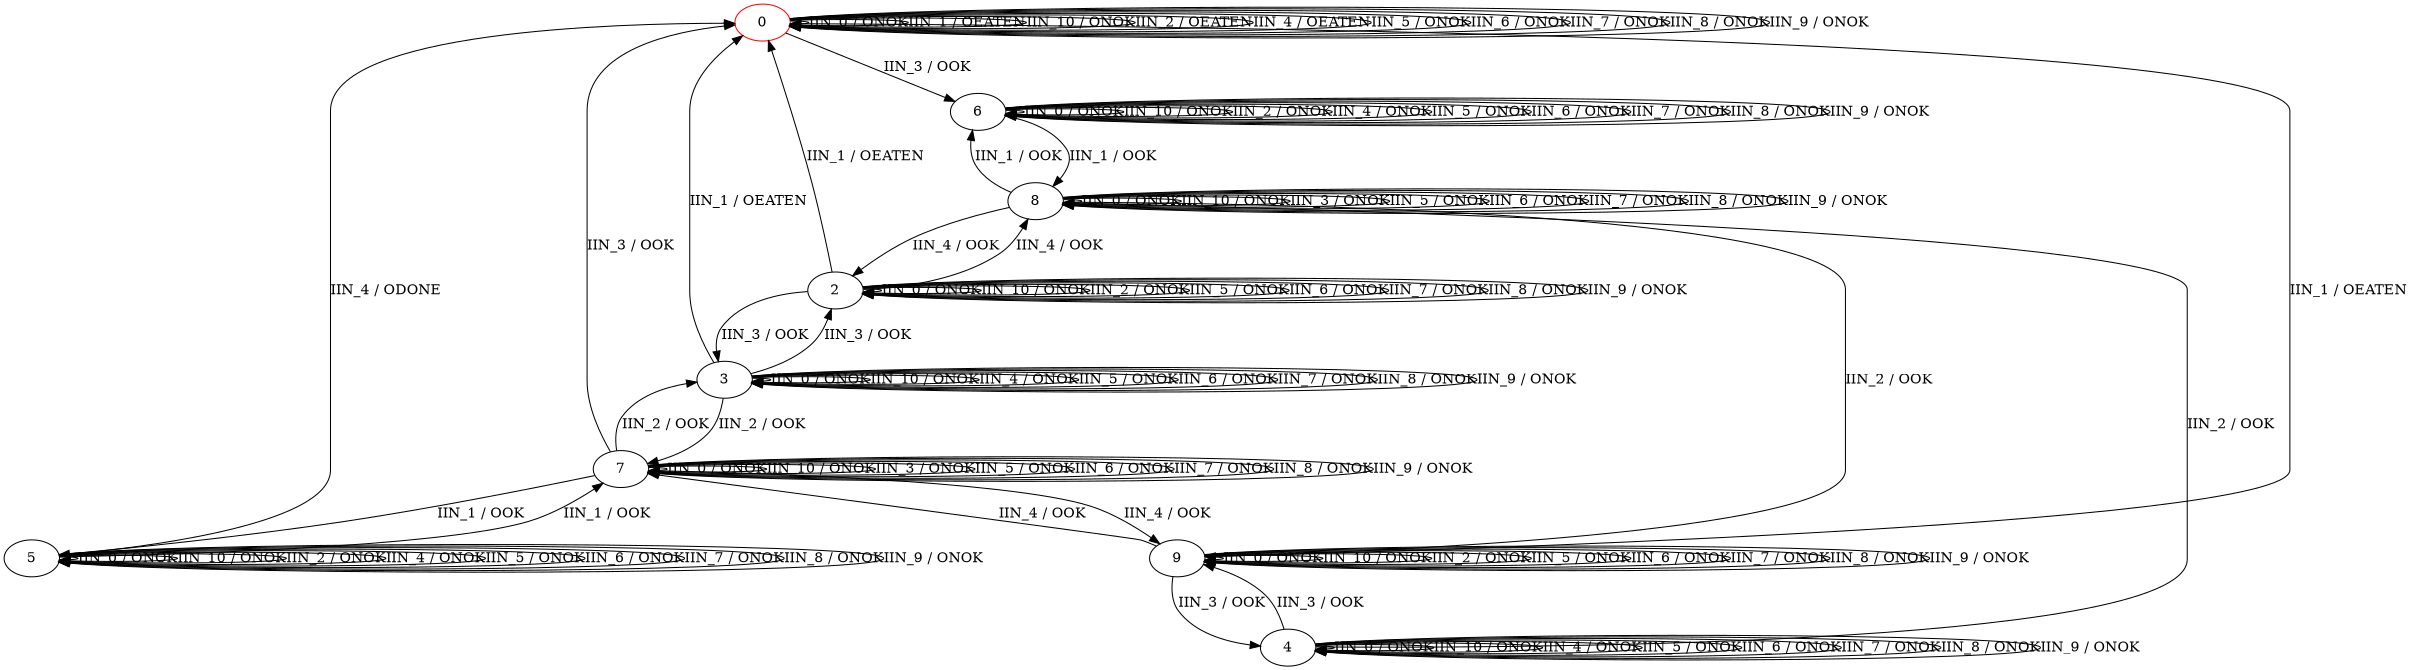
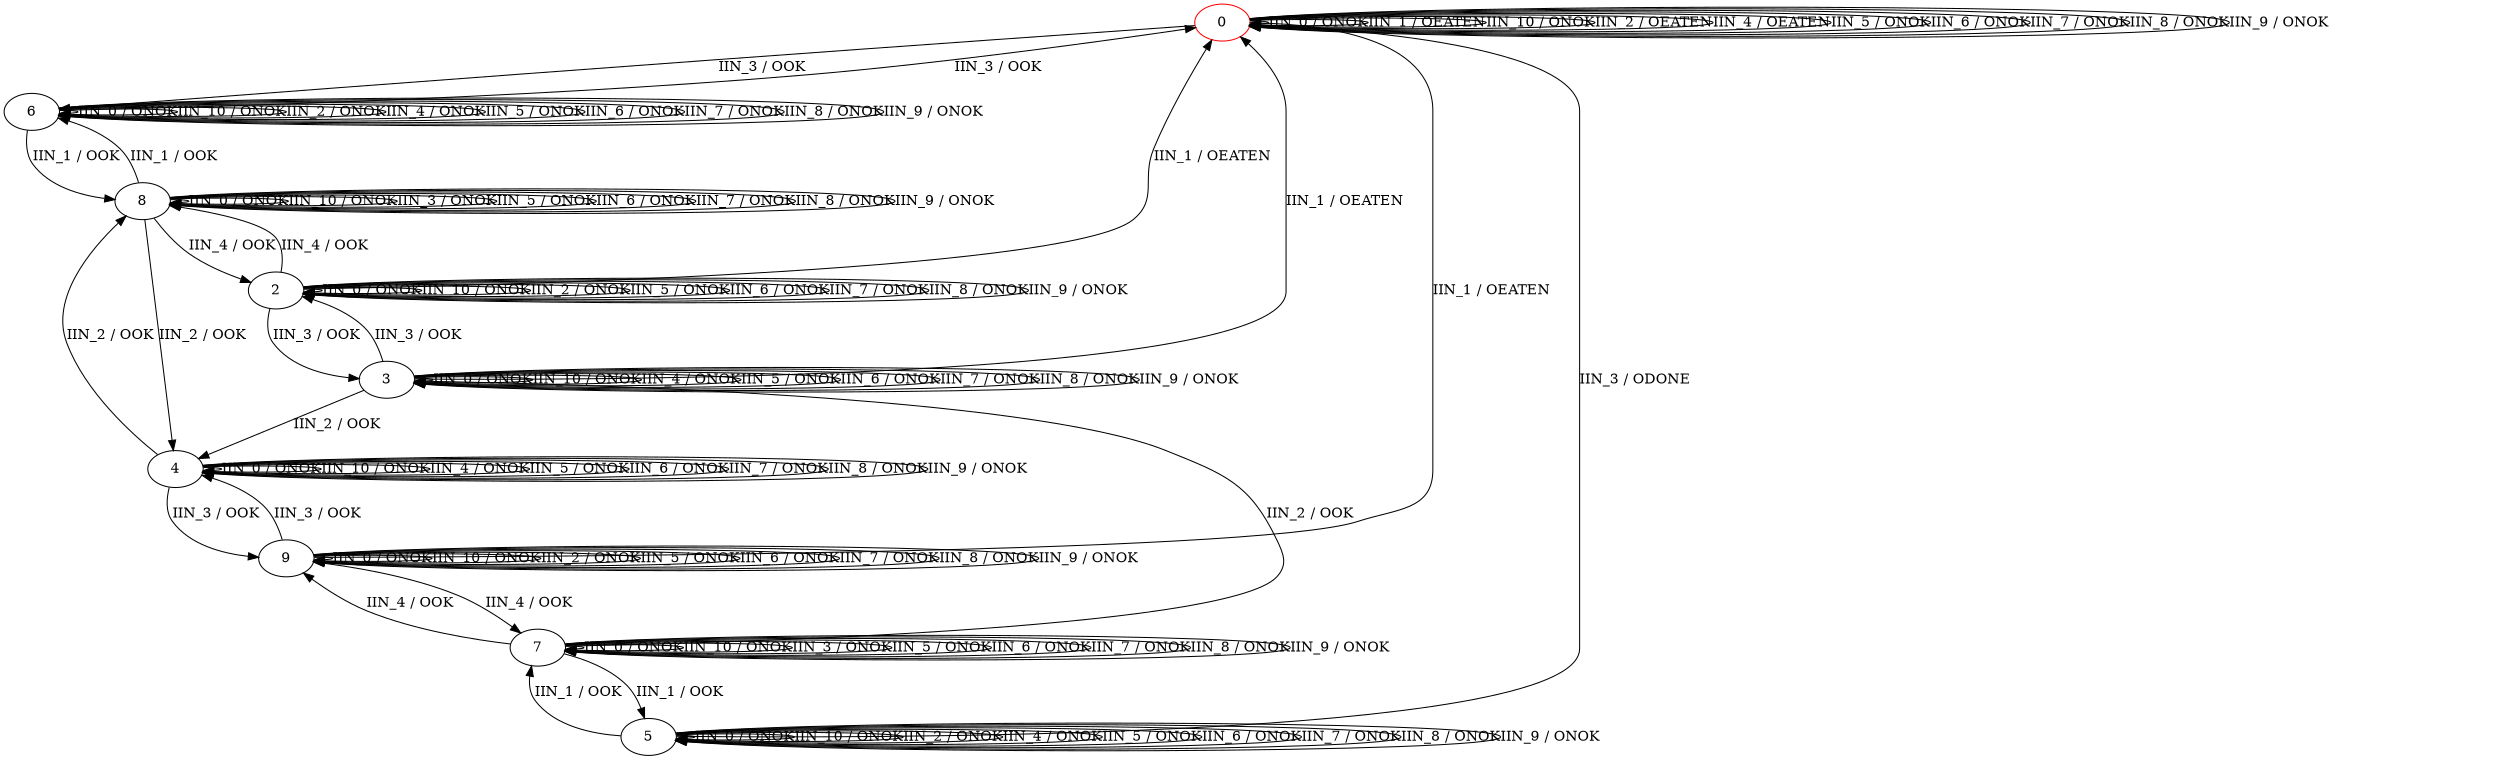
  digraph {
    0 [color=red]
    6
    8
    n4 [label=9]
    4
    7
    3
    5
    2
    0 -> 0 [label="IIN_0 / ONOK"]
    0 -> 0 [label="IIN_1 / OEATEN"]
    0 -> 0 [label="IIN_10 / ONOK"]
    0 -> 0 [label="IIN_2 / OEATEN"]
    0 -> 0 [label="IIN_4 / OEATEN"]
    0 -> 0 [label="IIN_5 / ONOK"]
    0 -> 0 [label="IIN_6 / ONOK"]
    0 -> 0 [label="IIN_7 / ONOK"]
    0 -> 0 [label="IIN_8 / ONOK"]
    0 -> 0 [label="IIN_9 / ONOK"]
    0 -> 6 [label="IIN_3 / OOK"]
-   7 -> 0 [label="IIN_3 / OOK"]
+   6 -> 0 [label="IIN_3 / OOK"]
    6 -> 6 [label="IIN_0 / ONOK"]
    6 -> 6 [label="IIN_10 / ONOK"]
    6 -> 6 [label="IIN_2 / ONOK"]
    6 -> 6 [label="IIN_4 / ONOK"]
    6 -> 6 [label="IIN_5 / ONOK"]
    6 -> 6 [label="IIN_6 / ONOK"]
    6 -> 6 [label="IIN_7 / ONOK"]
    6 -> 6 [label="IIN_8 / ONOK"]
    6 -> 6 [label="IIN_9 / ONOK"]
    6 -> 8 [label="IIN_1 / OOK"]
    8 -> 6 [label="IIN_1 / OOK"]
    8 -> 8 [label="IIN_0 / ONOK"]
    8 -> 8 [label="IIN_10 / ONOK"]
    8 -> 8 [label="IIN_3 / ONOK"]
    8 -> 8 [label="IIN_5 / ONOK"]
    8 -> 8 [label="IIN_6 / ONOK"]
    8 -> 8 [label="IIN_7 / ONOK"]
    8 -> 8 [label="IIN_8 / ONOK"]
    8 -> 8 [label="IIN_9 / ONOK"]
-   8 -> n4 [label="IIN_2 / OOK"]
+   8 -> 4 [label="IIN_2 / OOK"]
    8 -> 2 [label="IIN_4 / OOK"]
    n4 -> 0 [label="IIN_1 / OEATEN"]
    n4 -> n4 [label="IIN_0 / ONOK"]
    n4 -> n4 [label="IIN_10 / ONOK"]
    n4 -> n4 [label="IIN_2 / ONOK"]
    n4 -> n4 [label="IIN_5 / ONOK"]
    n4 -> n4 [label="IIN_6 / ONOK"]
    n4 -> n4 [label="IIN_7 / ONOK"]
    n4 -> n4 [label="IIN_8 / ONOK"]
    n4 -> n4 [label="IIN_9 / ONOK"]
    n4 -> 4 [label="IIN_3 / OOK"]
    n4 -> 7 [label="IIN_4 / OOK"]
    4 -> 8 [label="IIN_2 / OOK"]
    4 -> n4 [label="IIN_3 / OOK"]
    4 -> 4 [label="IIN_0 / ONOK"]
    4 -> 4 [label="IIN_10 / ONOK"]
    4 -> 4 [label="IIN_4 / ONOK"]
    4 -> 4 [label="IIN_5 / ONOK"]
    4 -> 4 [label="IIN_6 / ONOK"]
    4 -> 4 [label="IIN_7 / ONOK"]
    4 -> 4 [label="IIN_8 / ONOK"]
    4 -> 4 [label="IIN_9 / ONOK"]
    7 -> n4 [label="IIN_4 / OOK"]
    7 -> 7 [label="IIN_0 / ONOK"]
    7 -> 7 [label="IIN_10 / ONOK"]
    7 -> 7 [label="IIN_3 / ONOK"]
    7 -> 7 [label="IIN_5 / ONOK"]
    7 -> 7 [label="IIN_6 / ONOK"]
    7 -> 7 [label="IIN_7 / ONOK"]
    7 -> 7 [label="IIN_8 / ONOK"]
    7 -> 7 [label="IIN_9 / ONOK"]
    7 -> 3 [label="IIN_2 / OOK"]
    7 -> 5 [label="IIN_1 / OOK"]
    3 -> 0 [label="IIN_1 / OEATEN"]
-   3 -> 7 [label="IIN_2 / OOK"]
+   3 -> 4 [label="IIN_2 / OOK"]
    3 -> 3 [label="IIN_0 / ONOK"]
    3 -> 3 [label="IIN_10 / ONOK"]
    3 -> 3 [label="IIN_4 / ONOK"]
    3 -> 3 [label="IIN_5 / ONOK"]
    3 -> 3 [label="IIN_6 / ONOK"]
    3 -> 3 [label="IIN_7 / ONOK"]
    3 -> 3 [label="IIN_8 / ONOK"]
    3 -> 3 [label="IIN_9 / ONOK"]
    3 -> 2 [label="IIN_3 / OOK"]
-   5 -> 0 [label="IIN_4 / ODONE"]
+   5 -> 0 [label="IIN_3 / ODONE"]
    5 -> 7 [label="IIN_1 / OOK"]
    5 -> 5 [label="IIN_0 / ONOK"]
    5 -> 5 [label="IIN_10 / ONOK"]
    5 -> 5 [label="IIN_2 / ONOK"]
    5 -> 5 [label="IIN_4 / ONOK"]
    5 -> 5 [label="IIN_5 / ONOK"]
    5 -> 5 [label="IIN_6 / ONOK"]
    5 -> 5 [label="IIN_7 / ONOK"]
    5 -> 5 [label="IIN_8 / ONOK"]
    5 -> 5 [label="IIN_9 / ONOK"]
    2 -> 0 [label="IIN_1 / OEATEN"]
    2 -> 8 [label="IIN_4 / OOK"]
    2 -> 3 [label="IIN_3 / OOK"]
    2 -> 2 [label="IIN_0 / ONOK"]
    2 -> 2 [label="IIN_10 / ONOK"]
    2 -> 2 [label="IIN_2 / ONOK"]
    2 -> 2 [label="IIN_5 / ONOK"]
    2 -> 2 [label="IIN_6 / ONOK"]
    2 -> 2 [label="IIN_7 / ONOK"]
    2 -> 2 [label="IIN_8 / ONOK"]
    2 -> 2 [label="IIN_9 / ONOK"]
  }
